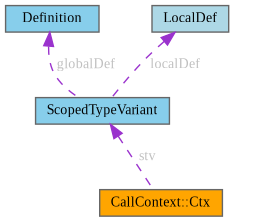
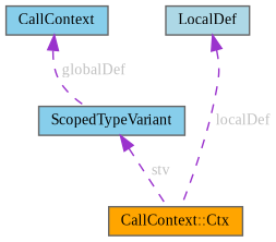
  digraph {
    fontname="Liberation Serif"
    node [color=gray40 fillcolor=skyblue fontname="Liberation Serif" fontsize=10 shape=box style=filled]
    edge [color=darkorchid3 dir=back fontcolor=grey fontname="Liberation Serif" fontsize=10 labelfontname=Helvetica labelfontsize=10 style=dashed]
    n1 [fillcolor=orange fontcolor=black height=0.2 label="CallContext::Ctx" width=0.4]
    n2 [height=0.2 label=ScopedTypeVariant width=0.4]
-   n3 [height=0.2 label=Definition width=0.4]
+   n3 [height=0.2 label=CallContext width=0.4]
    n4 [fillcolor=lightblue height=0.2 label=LocalDef width=0.4]
    n2 -> n1 [label=" stv"]
    n3 -> n2 [label=" globalDef"]
-   n4 -> n2 [label=" localDef"]
+   n4 -> n1 [label=" localDef"]
  }
